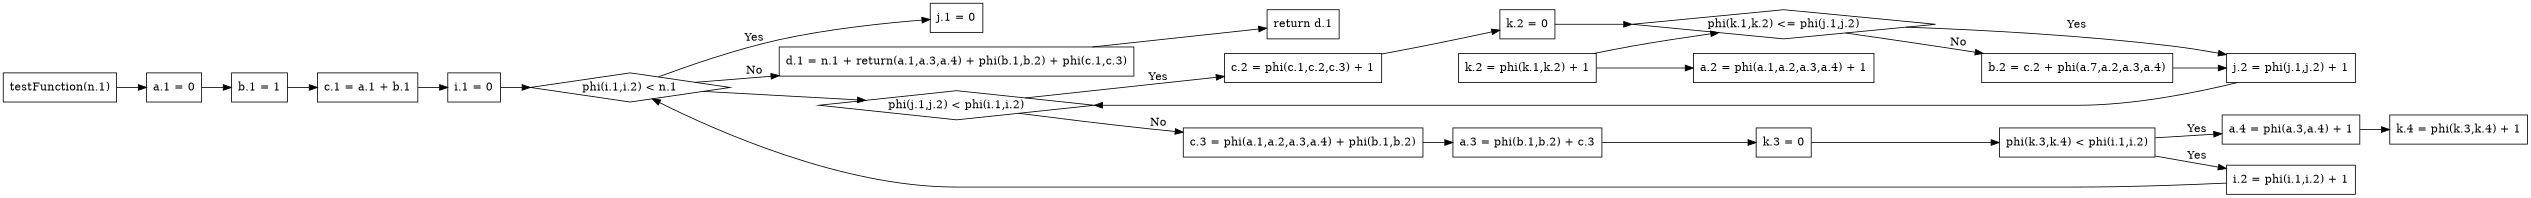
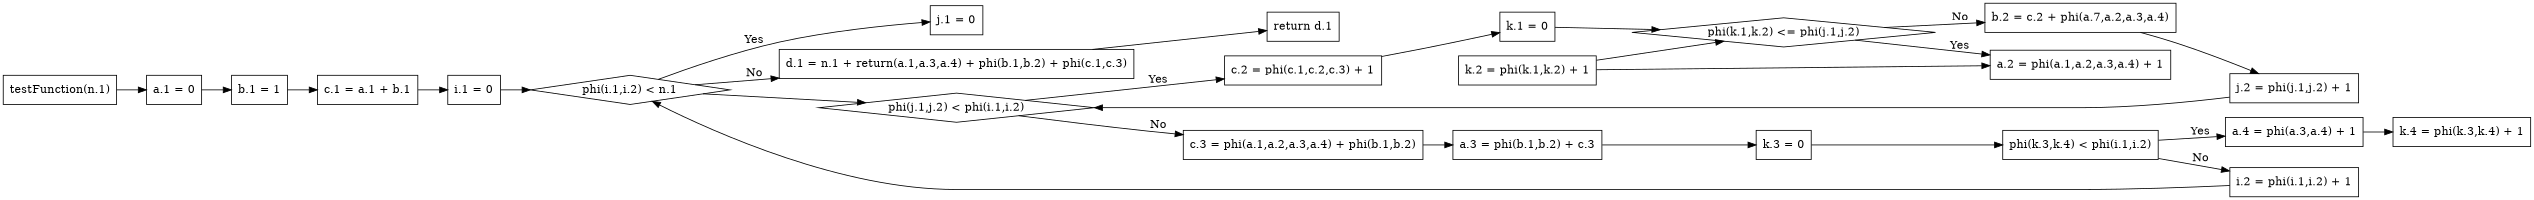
  digraph {
    rankdir=LR
    node [shape=box]
    n1 [label="testFunction(n.1)"]
    n2 [label="a.1 = 0"]
    n3 [label="b.1 = 1"]
    n4 [label="c.1 = a.1 + b.1"]
    n5 [label="i.1 = 0"]
    n6 [label="phi(i.1,i.2) < n.1" shape=diamond]
    n7 [label="j.1 = 0"]
    n8 [label="d.1 = n.1 + return(a.1,a.3,a.4) + phi(b.1,b.2) + phi(c.1,c.3)"]
    n9 [label="phi(j.1,j.2) < phi(i.1,i.2)" shape=diamond]
    n10 [label="return d.1"]
    n11 [label="c.2 = phi(c.1,c.2,c.3) + 1"]
    n12 [label="c.3 = phi(a.1,a.2,a.3,a.4) + phi(b.1,b.2)"]
-   n13 [label="k.2 = 0"]
+   n13 [label="k.1 = 0"]
    n14 [label="a.3 = phi(b.1,b.2) + c.3"]
    n15 [label="phi(k.1,k.2) <= phi(j.1,j.2)" shape=diamond]
    n16 [label="a.2 = phi(a.1,a.2,a.3,a.4) + 1"]
    n17 [label="b.2 = c.2 + phi(a.7,a.2,a.3,a.4)"]
    n18 [label="j.2 = phi(j.1,j.2) + 1"]
    n19 [label="k.2 = phi(k.1,k.2) + 1"]
    n20 [label="k.3 = 0"]
    n21 [label="phi(k.3,k.4) < phi(i.1,i.2)"]
    n22 [label="a.4 = phi(a.3,a.4) + 1"]
    n23 [label="i.2 = phi(i.1,i.2) + 1"]
    n24 [label="k.4 = phi(k.3,k.4) + 1"]
    n1 -> n2
    n2 -> n3
    n3 -> n4
    n4 -> n5
    n5 -> n6
    n6 -> n7 [label=Yes]
    n6 -> n8 [label=No]
    n6 -> n9
    n8 -> n10
    n9 -> n11 [label=Yes]
    n9 -> n12 [label=No]
    n11 -> n13
    n12 -> n14
    n13 -> n15
    n14 -> n20
-   n15 -> n18 [label=Yes]
+   n15 -> n16 [label=Yes]
    n15 -> n17 [label=No]
    n17 -> n18
    n18 -> n9
    n19 -> n15
    n19 -> n16
    n20 -> n21
    n21 -> n22 [label=Yes]
-   n21 -> n23 [label=Yes]
+   n21 -> n23 [label=No]
    n22 -> n24
    n23 -> n6
  }
